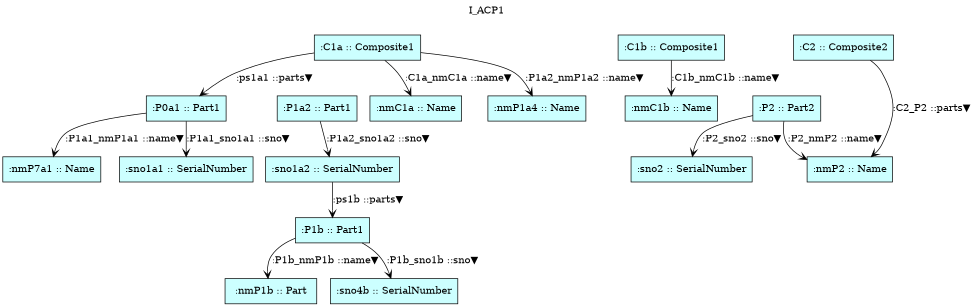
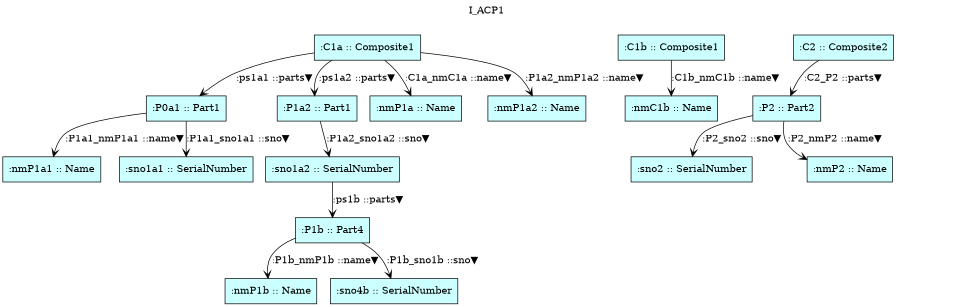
  digraph {
    label=I_ACP1
    labelfontsize=12
    labelloc=tl
    node [fillcolor="#CCFFFF" shape=box style=filled]
    edge [arrowhead=vee]
    n1 [label=":C1a :: Composite1"]
    n2 [label=":P0a1 :: Part1"]
    n3 [label=":P1a2 :: Part1"]
-   n4 [label=":nmC1a :: Name"]
-   n5 [label=":nmP1a4 :: Name"]
-   n6 [label=":nmP7a1 :: Name"]
+   n4 [label=":nmP1a :: Name"]
+   n5 [label=":nmP1a2 :: Name"]
+   n6 [label=":nmP1a1 :: Name"]
    n7 [label=":sno1a1 :: SerialNumber"]
    n8 [label=":sno1a2 :: SerialNumber"]
    n9 [label=":C1b :: Composite1"]
    n10 [label=":nmC1b :: Name"]
-   n11 [label=":P1b :: Part1"]
-   n12 [label=":nmP1b :: Part"]
+   n11 [label=":P1b :: Part4"]
+   n12 [label=":nmP1b :: Name"]
    n13 [label=":sno4b :: SerialNumber"]
    n14 [label=":C2 :: Composite2"]
    n15 [label=":P2 :: Part2"]
    n16 [label=":nmP2 :: Name"]
    n17 [label=":sno2 :: SerialNumber"]
    n1 -> n2 [label=":ps1a1 ::parts▼"]
+   n1 -> n3 [label=":ps1a2 ::parts▼"]
    n1 -> n4 [label=":C1a_nmC1a ::name▼"]
    n1 -> n5 [label=":P1a2_nmP1a2 ::name▼"]
    n2 -> n6 [label=":P1a1_nmP1a1 ::name▼"]
    n2 -> n7 [label=":P1a1_sno1a1 ::sno▼"]
    n3 -> n8 [label=":P1a2_sno1a2 ::sno▼"]
    n8 -> n11 [label=":ps1b ::parts▼"]
    n9 -> n10 [label=":C1b_nmC1b ::name▼"]
    n11 -> n12 [label=":P1b_nmP1b ::name▼"]
    n11 -> n13 [label=":P1b_sno1b ::sno▼"]
-   n14 -> n16 [label=":C2_P2 ::parts▼"]
+   n14 -> n15 [label=":C2_P2 ::parts▼"]
    n15 -> n16 [label=":P2_nmP2 ::name▼"]
    n15 -> n17 [label=":P2_sno2 ::sno▼"]
  }
